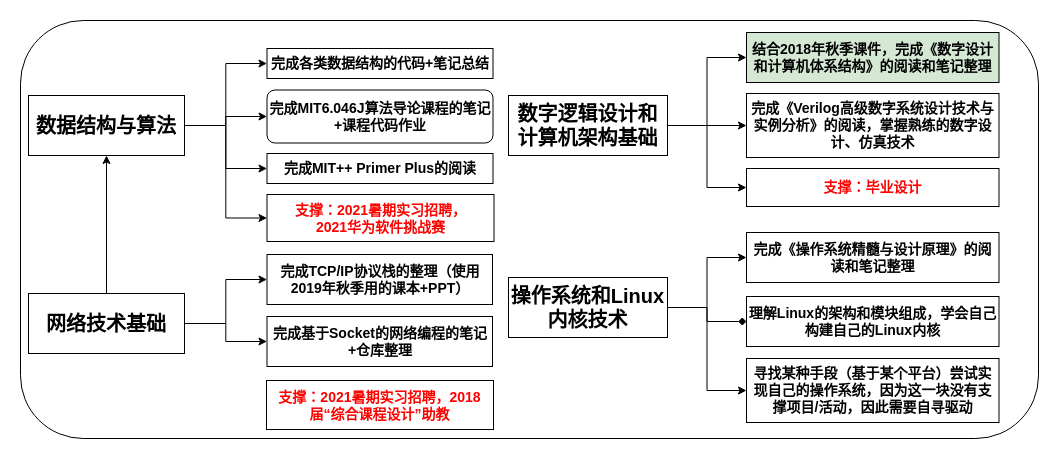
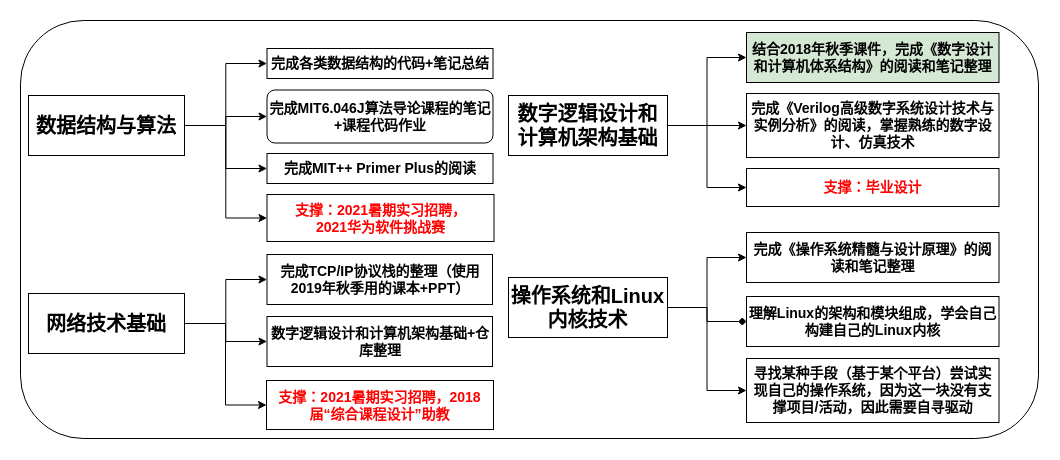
  <mxCell id="0" />
  <mxCell id="1" parent="0" />
  <mxCell id="2" value="" style="rounded=1;whiteSpace=wrap;html=1;align=left;" vertex="1" parent="1"><mxGeometry x="20" y="20" width="1018" height="418" as="geometry" /></mxCell>
  <mxCell id="3" style="edgeStyle=orthogonalEdgeStyle;rounded=0;orthogonalLoop=1;jettySize=auto;html=1;entryX=0;entryY=0.5;entryDx=0;entryDy=0;" edge="1" parent="1" source="7" target="20"><mxGeometry relative="1" as="geometry"><mxPoint x="251.1" y="49.4" as="targetPoint" /></mxGeometry></mxCell>
  <mxCell id="4" style="edgeStyle=orthogonalEdgeStyle;rounded=0;orthogonalLoop=1;jettySize=auto;html=1;entryX=0;entryY=0.5;entryDx=0;entryDy=0;" edge="1" parent="1" source="7" target="21"><mxGeometry relative="1" as="geometry"><mxPoint x="291.1" y="99" as="targetPoint" /></mxGeometry></mxCell>
  <mxCell id="5" style="edgeStyle=orthogonalEdgeStyle;rounded=0;orthogonalLoop=1;jettySize=auto;html=1;entryX=0;entryY=0.5;entryDx=0;entryDy=0;" edge="1" parent="1" source="7" target="22"><mxGeometry relative="1" as="geometry" /></mxCell>
  <mxCell id="6" style="edgeStyle=orthogonalEdgeStyle;rounded=0;orthogonalLoop=1;jettySize=auto;html=1;entryX=0;entryY=0.5;entryDx=0;entryDy=0;align=left;" edge="1" parent="1" source="7" target="28"><mxGeometry relative="1" as="geometry" /></mxCell>
  <mxCell id="7" value="&lt;b&gt;&lt;font style=&quot;font-size: 20px&quot;&gt;数据结构与算法&lt;/font&gt;&lt;/b&gt;" style="rounded=0;whiteSpace=wrap;html=1;" vertex="1" parent="1"><mxGeometry x="28" y="95" width="156" height="60" as="geometry" /></mxCell>
  <mxCell id="8" style="edgeStyle=orthogonalEdgeStyle;rounded=0;orthogonalLoop=1;jettySize=auto;html=1;entryX=0;entryY=0.5;entryDx=0;entryDy=0;" edge="1" parent="1" source="11" target="23"><mxGeometry relative="1" as="geometry"><mxPoint x="268.8" y="280.4" as="targetPoint" /></mxGeometry></mxCell>
  <mxCell id="9" style="edgeStyle=orthogonalEdgeStyle;rounded=0;orthogonalLoop=1;jettySize=auto;html=1;entryX=0;entryY=0.5;entryDx=0;entryDy=0;" edge="1" parent="1" source="11" target="24"><mxGeometry relative="1" as="geometry"><mxPoint x="264" y="323" as="targetPoint" /></mxGeometry></mxCell>
- <mxCell id="10" style="edgeStyle=orthogonalEdgeStyle;rounded=0;orthogonalLoop=1;jettySize=auto;html=1;align=left;" edge="1" parent="1" source="11" target="7"><mxGeometry relative="1" as="geometry" /></mxCell>
+ <mxCell id="10" style="edgeStyle=orthogonalEdgeStyle;rounded=0;orthogonalLoop=1;jettySize=auto;html=1;entryX=0;entryY=0.5;entryDx=0;entryDy=0;align=left;" edge="1" parent="1" source="11" target="26"><mxGeometry relative="1" as="geometry" /></mxCell>
  <mxCell id="11" value="&lt;b&gt;&lt;font style=&quot;font-size: 20px&quot;&gt;网络技术基础&lt;/font&gt;&lt;/b&gt;" style="rounded=0;whiteSpace=wrap;html=1;" vertex="1" parent="1"><mxGeometry x="28" y="293" width="156" height="60" as="geometry" /></mxCell>
  <mxCell id="12" style="edgeStyle=orthogonalEdgeStyle;rounded=0;orthogonalLoop=1;jettySize=auto;html=1;entryX=0;entryY=0.5;entryDx=0;entryDy=0;" edge="1" parent="1" source="15" target="25"><mxGeometry relative="1" as="geometry"><mxPoint x="743.9" y="62.6" as="targetPoint" /></mxGeometry></mxCell>
  <mxCell id="13" style="edgeStyle=orthogonalEdgeStyle;rounded=0;orthogonalLoop=1;jettySize=auto;html=1;entryX=0;entryY=0.5;entryDx=0;entryDy=0;align=left;" edge="1" parent="1" source="15" target="27"><mxGeometry relative="1" as="geometry" /></mxCell>
  <mxCell id="14" style="edgeStyle=orthogonalEdgeStyle;rounded=0;orthogonalLoop=1;jettySize=auto;html=1;entryX=0;entryY=0.5;entryDx=0;entryDy=0;align=left;" edge="1" parent="1" source="15" target="29"><mxGeometry relative="1" as="geometry" /></mxCell>
  <mxCell id="15" value="&lt;b&gt;&lt;font style=&quot;font-size: 20px&quot;&gt;数字逻辑设计和计算机架构基础&lt;/font&gt;&lt;/b&gt;" style="rounded=0;whiteSpace=wrap;html=1;" vertex="1" parent="1"><mxGeometry x="508" y="95" width="159" height="60" as="geometry" /></mxCell>
  <mxCell id="16" style="edgeStyle=orthogonalEdgeStyle;rounded=0;orthogonalLoop=1;jettySize=auto;html=1;entryX=0;entryY=0.5;entryDx=0;entryDy=0;align=left;" edge="1" parent="1" source="19" target="30"><mxGeometry relative="1" as="geometry" /></mxCell>
  <mxCell id="17" style="edgeStyle=orthogonalEdgeStyle;rounded=0;orthogonalLoop=1;jettySize=auto;html=1;entryX=0;entryY=0.5;entryDx=0;entryDy=0;align=left;endArrow=diamond;" edge="1" parent="1" source="19" target="31"><mxGeometry relative="1" as="geometry" /></mxCell>
  <mxCell id="18" style="edgeStyle=orthogonalEdgeStyle;rounded=0;orthogonalLoop=1;jettySize=auto;html=1;entryX=0;entryY=0.5;entryDx=0;entryDy=0;align=left;" edge="1" parent="1" source="19" target="32"><mxGeometry relative="1" as="geometry" /></mxCell>
  <mxCell id="19" value="&lt;b&gt;&lt;font style=&quot;font-size: 20px&quot;&gt;操作系统和Linux内核技术&lt;/font&gt;&lt;/b&gt;" style="rounded=0;whiteSpace=wrap;html=1;" vertex="1" parent="1"><mxGeometry x="508" y="277" width="159" height="60" as="geometry" /></mxCell>
  <mxCell id="20" value="&lt;b&gt;&lt;font style=&quot;font-size: 14px&quot;&gt;完成各类数据结构的代码+笔记总结&lt;/font&gt;&lt;/b&gt;" style="rounded=0;whiteSpace=wrap;html=1;" vertex="1" parent="1"><mxGeometry x="266.5" y="48" width="226" height="30" as="geometry" /></mxCell>
  <mxCell id="21" value="&lt;font style=&quot;font-size: 14px&quot;&gt;&lt;b&gt;完成MIT6.046J算法导论课程的笔记+课程代码作业&lt;/b&gt;&lt;/font&gt;" style="whiteSpace=wrap;html=1;rounded=1;" vertex="1" parent="1"><mxGeometry x="266.5" y="89.5" width="226" height="53" as="geometry" /></mxCell>
  <mxCell id="22" value="&lt;font style=&quot;font-size: 14px&quot; color=&quot;#ff0000&quot;&gt;&lt;b&gt;支撑：&lt;/b&gt;&lt;/font&gt;&lt;b style=&quot;color: rgb(255 , 0 , 0) ; font-size: 14px&quot;&gt;2021暑期实习招聘，&lt;/b&gt;&lt;font style=&quot;font-size: 14px&quot; color=&quot;#ff0000&quot;&gt;&lt;b&gt;&lt;br&gt;2021华为软件挑战赛&lt;/b&gt;&lt;/font&gt;" style="rounded=0;whiteSpace=wrap;html=1;" vertex="1" parent="1"><mxGeometry x="266.5" y="194" width="227" height="47" as="geometry" /></mxCell>
  <mxCell id="23" value="&lt;font style=&quot;font-size: 14px&quot;&gt;&lt;b&gt;完成TCP/IP协议栈的整理（使用2019年秋季用的课本+PPT）&lt;/b&gt;&lt;/font&gt;" style="rounded=0;whiteSpace=wrap;html=1;" vertex="1" parent="1"><mxGeometry x="266.5" y="254" width="225.5" height="50" as="geometry" /></mxCell>
- <mxCell id="24" value="&lt;font style=&quot;font-size: 14px&quot;&gt;&lt;b&gt;完成基于Socket的网络编程的笔记+仓库整理&lt;/b&gt;&lt;/font&gt;" style="rounded=0;whiteSpace=wrap;html=1;" vertex="1" parent="1"><mxGeometry x="266.5" y="316" width="225.5" height="50" as="geometry" /></mxCell>
+ <mxCell id="24" value="&lt;font style=&quot;font-size: 14px&quot;&gt;&lt;b&gt;数字逻辑设计和计算机架构基础+仓库整理&lt;/b&gt;&lt;/font&gt;" style="rounded=0;whiteSpace=wrap;html=1;" vertex="1" parent="1"><mxGeometry x="266.5" y="316" width="225.5" height="50" as="geometry" /></mxCell>
  <mxCell id="25" value="&lt;font style=&quot;font-size: 14px&quot;&gt;&lt;b&gt;结合2018年秋季课件，完成《数字设计和计算机体系结构》的阅读和笔记整理&lt;/b&gt;&lt;/font&gt;" style="rounded=0;whiteSpace=wrap;html=1;fillColor=#d5e8d4;" vertex="1" parent="1"><mxGeometry x="746" y="32" width="252.5" height="50" as="geometry" /></mxCell>
  <mxCell id="26" value="&lt;font style=&quot;font-size: 14px&quot; color=&quot;#ff0000&quot;&gt;&lt;b&gt;支撑：2021暑期实习招聘，2018届“综合课程设计”助教&lt;/b&gt;&lt;/font&gt;" style="rounded=0;whiteSpace=wrap;html=1;" vertex="1" parent="1"><mxGeometry x="266" y="380" width="227" height="49" as="geometry" /></mxCell>
  <mxCell id="27" value="&lt;font style=&quot;font-size: 14px&quot;&gt;&lt;b&gt;完成《Verilog高级数字系统设计技术与实例分析》的阅读，掌握熟练的数字设计、仿真技术&lt;/b&gt;&lt;/font&gt;" style="rounded=0;whiteSpace=wrap;html=1;" vertex="1" parent="1"><mxGeometry x="746" y="93" width="252.5" height="64" as="geometry" /></mxCell>
  <mxCell id="28" value="&lt;b&gt;&lt;font style=&quot;font-size: 14px&quot;&gt;完成MIT++ Primer Plus的阅读&lt;/font&gt;&lt;/b&gt;" style="rounded=0;whiteSpace=wrap;html=1;" vertex="1" parent="1"><mxGeometry x="266.5" y="153" width="226" height="30" as="geometry" /></mxCell>
  <mxCell id="29" value="&lt;span style=&quot;font-size: 14px&quot;&gt;&lt;b&gt;&lt;font color=&quot;#ff0000&quot;&gt;支撑：毕业设计&lt;/font&gt;&lt;/b&gt;&lt;/span&gt;" style="rounded=0;whiteSpace=wrap;html=1;" vertex="1" parent="1"><mxGeometry x="746" y="168" width="252.5" height="38" as="geometry" /></mxCell>
  <mxCell id="30" value="&lt;font style=&quot;font-size: 14px&quot;&gt;&lt;b&gt;完成《操作系统精髓与设计原理》的阅读和笔记整理&lt;/b&gt;&lt;/font&gt;" style="rounded=0;whiteSpace=wrap;html=1;" vertex="1" parent="1"><mxGeometry x="746" y="232" width="252.5" height="50" as="geometry" /></mxCell>
  <mxCell id="31" value="&lt;span style=&quot;font-size: 14px&quot;&gt;&lt;b&gt;理解Linux的架构和模块组成，学会自己构建自己的Linux内核&lt;/b&gt;&lt;/span&gt;" style="rounded=0;whiteSpace=wrap;html=1;" vertex="1" parent="1"><mxGeometry x="746" y="296" width="252.5" height="50" as="geometry" /></mxCell>
  <mxCell id="32" value="&lt;span style=&quot;font-size: 14px&quot;&gt;&lt;b&gt;寻找某种手段（基于某个平台）尝试实现自己的操作系统，因为这一块没有支撑项目/活动，因此需要自寻驱动&lt;/b&gt;&lt;/span&gt;" style="rounded=0;whiteSpace=wrap;html=1;" vertex="1" parent="1"><mxGeometry x="746" y="358" width="252.5" height="64" as="geometry" /></mxCell>
